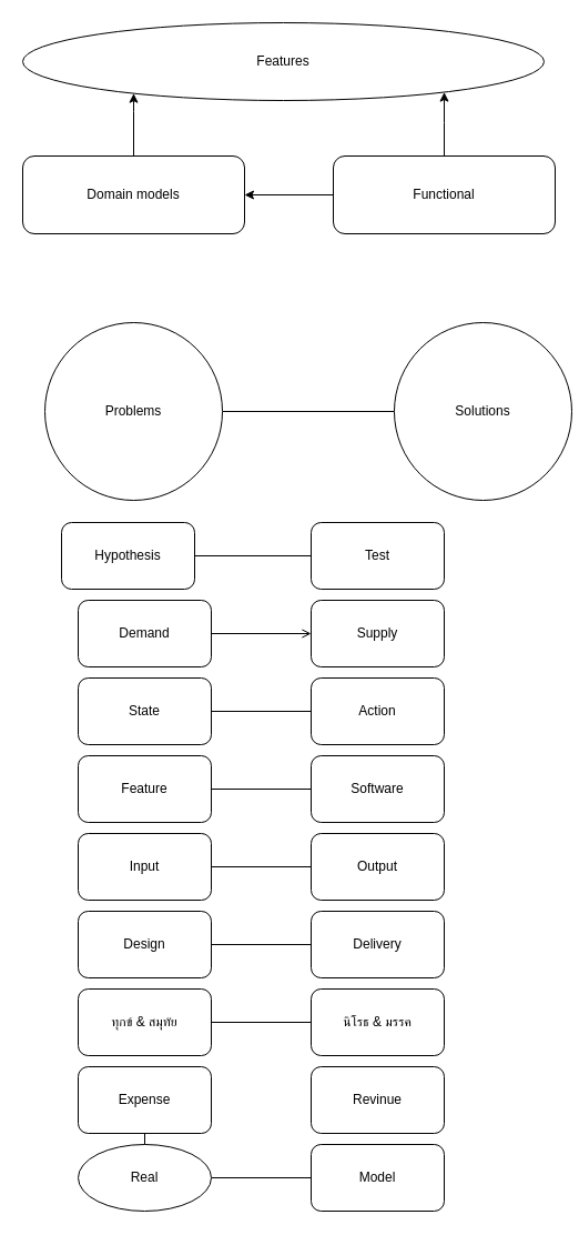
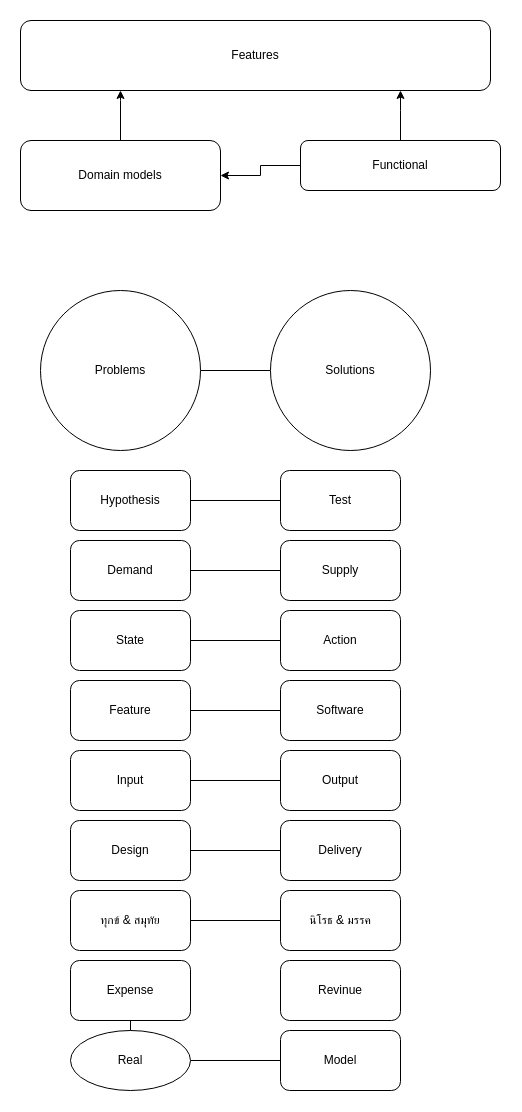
  <mxCell id="0" />
  <mxCell id="1" parent="0" />
- <mxCell id="2" value="Features" style="ellipse;whiteSpace=wrap;html=1;" parent="1" vertex="1"><mxGeometry x="20" y="20" width="470" height="70" as="geometry" /></mxCell>
+ <mxCell id="2" value="Features" style="rounded=1;whiteSpace=wrap;html=1;" parent="1" vertex="1"><mxGeometry x="20" y="20" width="470" height="70" as="geometry" /></mxCell>
  <mxCell id="3" style="edgeStyle=orthogonalEdgeStyle;rounded=0;orthogonalLoop=1;jettySize=auto;html=1;" parent="1" source="4" target="2" edge="1"><mxGeometry relative="1" as="geometry"><Array as="points"><mxPoint x="120" y="100" /><mxPoint x="120" y="100" /></Array></mxGeometry></mxCell>
  <mxCell id="4" value="Domain models" style="rounded=1;whiteSpace=wrap;html=1;" parent="1" vertex="1"><mxGeometry x="20" y="140" width="200" height="70" as="geometry" /></mxCell>
  <mxCell id="5" style="edgeStyle=orthogonalEdgeStyle;rounded=0;orthogonalLoop=1;jettySize=auto;html=1;" parent="1" source="7" target="2" edge="1"><mxGeometry relative="1" as="geometry"><Array as="points"><mxPoint x="400" y="110" /><mxPoint x="400" y="110" /></Array></mxGeometry></mxCell>
  <mxCell id="6" style="edgeStyle=orthogonalEdgeStyle;rounded=0;orthogonalLoop=1;jettySize=auto;html=1;" parent="1" source="7" target="4" edge="1"><mxGeometry relative="1" as="geometry" /></mxCell>
- <mxCell id="7" value="Functional" style="rounded=1;whiteSpace=wrap;html=1;" parent="1" vertex="1"><mxGeometry x="300" y="140" width="200" height="70" as="geometry" /></mxCell>
+ <mxCell id="7" value="Functional" style="rounded=1;whiteSpace=wrap;html=1;" parent="1" vertex="1"><mxGeometry x="300" y="140" width="200" height="50" as="geometry" /></mxCell>
  <mxCell id="8" style="edgeStyle=orthogonalEdgeStyle;rounded=0;orthogonalLoop=1;jettySize=auto;html=1;endArrow=none;endFill=0;" edge="1" parent="1" source="9" target="10"><mxGeometry relative="1" as="geometry" /></mxCell>
  <mxCell id="9" value="Problems" style="ellipse;whiteSpace=wrap;html=1;aspect=fixed;" vertex="1" parent="1"><mxGeometry x="40" y="290" width="160" height="160" as="geometry" /></mxCell>
- <mxCell id="10" value="Solutions" style="ellipse;whiteSpace=wrap;html=1;aspect=fixed;" vertex="1" parent="1"><mxGeometry x="355" y="290" width="160" height="160" as="geometry" /></mxCell>
+ <mxCell id="10" value="Solutions" style="ellipse;whiteSpace=wrap;html=1;aspect=fixed;" vertex="1" parent="1"><mxGeometry x="270" y="290" width="160" height="160" as="geometry" /></mxCell>
  <mxCell id="11" style="edgeStyle=orthogonalEdgeStyle;rounded=0;orthogonalLoop=1;jettySize=auto;html=1;endArrow=none;endFill=0;" edge="1" parent="1" source="12" target="13"><mxGeometry relative="1" as="geometry" /></mxCell>
- <mxCell id="12" value="Hypothesis" style="rounded=1;whiteSpace=wrap;html=1;" vertex="1" parent="1"><mxGeometry x="55" y="470" width="120" height="60" as="geometry" /></mxCell>
+ <mxCell id="12" value="Hypothesis" style="rounded=1;whiteSpace=wrap;html=1;" vertex="1" parent="1"><mxGeometry x="70" y="470" width="120" height="60" as="geometry" /></mxCell>
  <mxCell id="13" value="Test" style="rounded=1;whiteSpace=wrap;html=1;" vertex="1" parent="1"><mxGeometry x="280" y="470" width="120" height="60" as="geometry" /></mxCell>
- <mxCell id="14" style="edgeStyle=orthogonalEdgeStyle;rounded=0;orthogonalLoop=1;jettySize=auto;html=1;endArrow=open;endFill=0;" edge="1" parent="1" source="15" target="16"><mxGeometry relative="1" as="geometry" /></mxCell>
+ <mxCell id="14" style="edgeStyle=orthogonalEdgeStyle;rounded=0;orthogonalLoop=1;jettySize=auto;html=1;endArrow=none;endFill=0;" edge="1" parent="1" source="15" target="16"><mxGeometry relative="1" as="geometry" /></mxCell>
  <mxCell id="15" value="Demand" style="rounded=1;whiteSpace=wrap;html=1;" vertex="1" parent="1"><mxGeometry x="70" y="540" width="120" height="60" as="geometry" /></mxCell>
  <mxCell id="16" value="Supply" style="rounded=1;whiteSpace=wrap;html=1;" vertex="1" parent="1"><mxGeometry x="280" y="540" width="120" height="60" as="geometry" /></mxCell>
  <mxCell id="17" style="edgeStyle=orthogonalEdgeStyle;rounded=0;orthogonalLoop=1;jettySize=auto;html=1;endArrow=none;endFill=0;" edge="1" parent="1" source="18" target="19"><mxGeometry relative="1" as="geometry" /></mxCell>
  <mxCell id="18" value="State" style="rounded=1;whiteSpace=wrap;html=1;" vertex="1" parent="1"><mxGeometry x="70" y="610" width="120" height="60" as="geometry" /></mxCell>
  <mxCell id="19" value="Action" style="rounded=1;whiteSpace=wrap;html=1;" vertex="1" parent="1"><mxGeometry x="280" y="610" width="120" height="60" as="geometry" /></mxCell>
  <mxCell id="20" style="edgeStyle=orthogonalEdgeStyle;rounded=0;orthogonalLoop=1;jettySize=auto;html=1;endArrow=none;endFill=0;" edge="1" parent="1" source="21" target="22"><mxGeometry relative="1" as="geometry" /></mxCell>
  <mxCell id="21" value="Feature" style="rounded=1;whiteSpace=wrap;html=1;" vertex="1" parent="1"><mxGeometry x="70" y="680" width="120" height="60" as="geometry" /></mxCell>
  <mxCell id="22" value="Software" style="rounded=1;whiteSpace=wrap;html=1;" vertex="1" parent="1"><mxGeometry x="280" y="680" width="120" height="60" as="geometry" /></mxCell>
  <mxCell id="23" style="edgeStyle=orthogonalEdgeStyle;rounded=0;orthogonalLoop=1;jettySize=auto;html=1;endArrow=none;endFill=0;" edge="1" parent="1" source="24" target="25"><mxGeometry relative="1" as="geometry" /></mxCell>
  <mxCell id="24" value="Input" style="rounded=1;whiteSpace=wrap;html=1;" vertex="1" parent="1"><mxGeometry x="70" y="750" width="120" height="60" as="geometry" /></mxCell>
  <mxCell id="25" value="Output" style="rounded=1;whiteSpace=wrap;html=1;" vertex="1" parent="1"><mxGeometry x="280" y="750" width="120" height="60" as="geometry" /></mxCell>
  <mxCell id="26" style="edgeStyle=orthogonalEdgeStyle;rounded=0;orthogonalLoop=1;jettySize=auto;html=1;endArrow=none;endFill=0;" edge="1" parent="1" source="27" target="28"><mxGeometry relative="1" as="geometry" /></mxCell>
  <mxCell id="27" value="Design" style="rounded=1;whiteSpace=wrap;html=1;" vertex="1" parent="1"><mxGeometry x="70" y="820" width="120" height="60" as="geometry" /></mxCell>
  <mxCell id="28" value="Delivery" style="rounded=1;whiteSpace=wrap;html=1;" vertex="1" parent="1"><mxGeometry x="280" y="820" width="120" height="60" as="geometry" /></mxCell>
  <mxCell id="29" style="edgeStyle=orthogonalEdgeStyle;rounded=0;orthogonalLoop=1;jettySize=auto;html=1;endArrow=none;endFill=0;" edge="1" parent="1" source="30" target="31"><mxGeometry relative="1" as="geometry" /></mxCell>
  <mxCell id="30" value="ทุกข์ &amp;amp; สมุทัย" style="rounded=1;whiteSpace=wrap;html=1;" vertex="1" parent="1"><mxGeometry x="70" y="890" width="120" height="60" as="geometry" /></mxCell>
  <mxCell id="31" value="นิโรธ &amp;amp; มรรค" style="rounded=1;whiteSpace=wrap;html=1;" vertex="1" parent="1"><mxGeometry x="280" y="890" width="120" height="60" as="geometry" /></mxCell>
  <mxCell id="32" style="edgeStyle=orthogonalEdgeStyle;rounded=0;orthogonalLoop=1;jettySize=auto;html=1;endArrow=none;endFill=0;" edge="1" parent="1" source="33" target="36"><mxGeometry relative="1" as="geometry" /></mxCell>
  <mxCell id="33" value="Expense" style="rounded=1;whiteSpace=wrap;html=1;" vertex="1" parent="1"><mxGeometry x="70" y="960" width="120" height="60" as="geometry" /></mxCell>
  <mxCell id="34" value="Revinue" style="rounded=1;whiteSpace=wrap;html=1;" vertex="1" parent="1"><mxGeometry x="280" y="960" width="120" height="60" as="geometry" /></mxCell>
  <mxCell id="35" style="edgeStyle=orthogonalEdgeStyle;rounded=0;orthogonalLoop=1;jettySize=auto;html=1;endArrow=none;endFill=0;" edge="1" parent="1" source="36" target="37"><mxGeometry relative="1" as="geometry" /></mxCell>
  <mxCell id="36" value="Real" style="ellipse;whiteSpace=wrap;html=1;" vertex="1" parent="1"><mxGeometry x="70" y="1030" width="120" height="60" as="geometry" /></mxCell>
  <mxCell id="37" value="Model" style="rounded=1;whiteSpace=wrap;html=1;" vertex="1" parent="1"><mxGeometry x="280" y="1030" width="120" height="60" as="geometry" /></mxCell>
